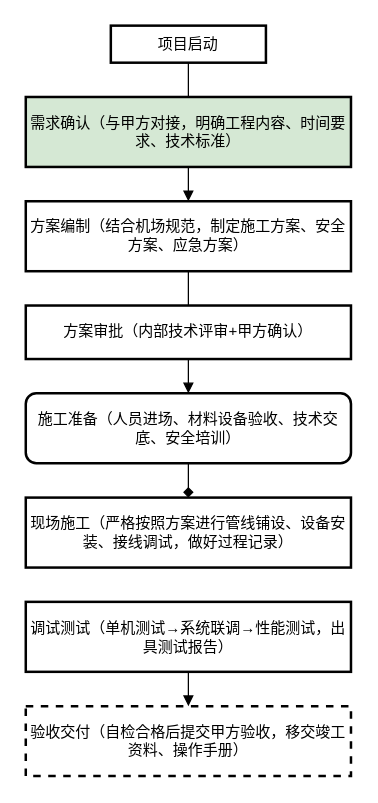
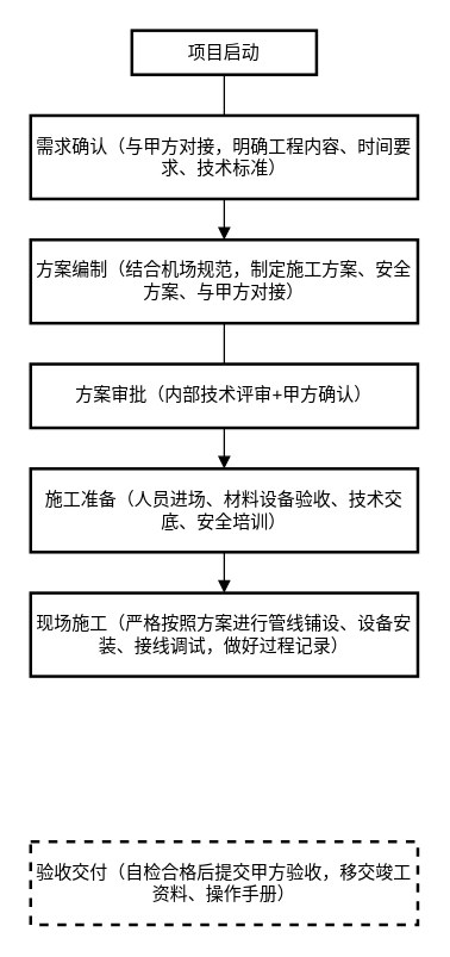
  <mxCell id="0" />
  <mxCell id="1" parent="0" />
  <mxCell id="2" value="" style="group" vertex="1" connectable="0" parent="1"><mxGeometry x="20" y="20" width="260" height="600" as="geometry" /></mxCell>
  <mxCell id="3" value="项目启动" style="whiteSpace=wrap;strokeWidth=2;" vertex="1" parent="2"><mxGeometry x="68" width="124" height="29.616" as="geometry" /></mxCell>
- <mxCell id="4" value="需求确认（与甲方对接，明确工程内容、时间要求、技术标准）" style="whiteSpace=wrap;strokeWidth=2;fillColor=#d5e8d4;" vertex="1" parent="2"><mxGeometry y="57.038" width="260" height="55.941" as="geometry" /></mxCell>
- <mxCell id="5" value="方案编制（结合机场规范，制定施工方案、安全方案、应急方案）" style="whiteSpace=wrap;strokeWidth=2;" vertex="1" parent="2"><mxGeometry y="140.402" width="260" height="55.941" as="geometry" /></mxCell>
+ <mxCell id="4" value="需求确认（与甲方对接，明确工程内容、时间要求、技术标准）" style="whiteSpace=wrap;strokeWidth=2;" vertex="1" parent="2"><mxGeometry y="57.038" width="260" height="55.941" as="geometry" /></mxCell>
+ <mxCell id="5" value="方案编制（结合机场规范，制定施工方案、安全方案、与甲方对接）" style="whiteSpace=wrap;strokeWidth=2;" vertex="1" parent="2"><mxGeometry y="140.402" width="260" height="55.941" as="geometry" /></mxCell>
  <mxCell id="6" value="方案审批（内部技术评审+甲方确认）" style="whiteSpace=wrap;strokeWidth=2;" vertex="1" parent="2"><mxGeometry y="223.766" width="260" height="42.779" as="geometry" /></mxCell>
- <mxCell id="7" value="施工准备（人员进场、材料设备验收、技术交底、安全培训）" style="whiteSpace=wrap;strokeWidth=2;rounded=1;" vertex="1" parent="2"><mxGeometry y="293.967" width="260" height="55.941" as="geometry" /></mxCell>
+ <mxCell id="7" value="施工准备（人员进场、材料设备验收、技术交底、安全培训）" style="whiteSpace=wrap;strokeWidth=2;" vertex="1" parent="2"><mxGeometry y="293.967" width="260" height="55.941" as="geometry" /></mxCell>
  <mxCell id="8" value="现场施工（严格按照方案进行管线铺设、设备安装、接线调试，做好过程记录）" style="whiteSpace=wrap;strokeWidth=2;" vertex="1" parent="2"><mxGeometry y="377.331" width="260" height="55.941" as="geometry" /></mxCell>
- <mxCell id="9" value="调试测试（单机测试→系统联调→性能测试，出具测试报告）" style="whiteSpace=wrap;strokeWidth=2;" vertex="1" parent="2"><mxGeometry y="460.695" width="260" height="55.941" as="geometry" /></mxCell>
  <mxCell id="10" value="验收交付（自检合格后提交甲方验收，移交竣工资料、操作手册）" style="whiteSpace=wrap;strokeWidth=2;dashed=1;" vertex="1" parent="2"><mxGeometry y="544.059" width="260" height="55.941" as="geometry" /></mxCell>
  <mxCell id="11" value="" style="curved=1;startArrow=none;endArrow=none;exitX=0.5;exitY=1;entryX=0.5;entryY=0;rounded=0;" edge="1" parent="2" source="3" target="4"><mxGeometry relative="1" as="geometry"><Array as="points" /></mxGeometry></mxCell>
  <mxCell id="12" value="" style="curved=1;startArrow=none;endArrow=block;exitX=0.5;exitY=1;entryX=0.5;entryY=0;rounded=0;" edge="1" parent="2" source="4" target="5"><mxGeometry relative="1" as="geometry"><Array as="points" /></mxGeometry></mxCell>
  <mxCell id="13" value="" style="curved=1;startArrow=none;endArrow=none;exitX=0.5;exitY=1;entryX=0.5;entryY=0;rounded=0;" edge="1" parent="2" source="5" target="6"><mxGeometry relative="1" as="geometry"><Array as="points" /></mxGeometry></mxCell>
  <mxCell id="14" value="" style="curved=1;startArrow=none;endArrow=block;exitX=0.5;exitY=1;entryX=0.5;entryY=0;rounded=0;" edge="1" parent="2" source="6" target="7"><mxGeometry relative="1" as="geometry"><Array as="points" /></mxGeometry></mxCell>
- <mxCell id="15" value="" style="curved=1;startArrow=none;endArrow=diamond;exitX=0.5;exitY=1;entryX=0.5;entryY=0;rounded=0;" edge="1" parent="2" source="7" target="8"><mxGeometry relative="1" as="geometry"><Array as="points" /></mxGeometry></mxCell>
- <mxCell id="16" value="" style="curved=1;startArrow=none;endArrow=block;exitX=0.5;exitY=1;entryX=0.5;entryY=0;rounded=0;" edge="1" parent="2" source="9" target="10"><mxGeometry relative="1" as="geometry"><Array as="points" /></mxGeometry></mxCell>
+ <mxCell id="15" value="" style="curved=1;startArrow=none;endArrow=block;exitX=0.5;exitY=1;entryX=0.5;entryY=0;rounded=0;" edge="1" parent="2" source="7" target="8"><mxGeometry relative="1" as="geometry"><Array as="points" /></mxGeometry></mxCell>
